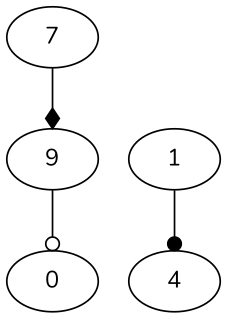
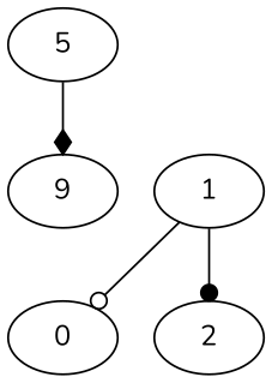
  digraph {
    fontname=Nunito
    node [fontname=Nunito]
    edge [fontname=Nunito]
    n1 [label=0]
-   n2 [label=4]
+   n2 [label=2]
    n3 [label=1]
    n4 [label=9]
-   n5 [label=7]
-   n4 -> n1 [arrowhead=odot]
+   n5 [label=5]
+   n3 -> n1 [arrowhead=odot]
    n3 -> n2 [arrowhead=dot]
    n5 -> n4 [arrowhead=diamond]
  }
